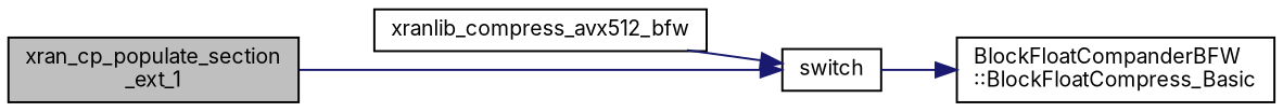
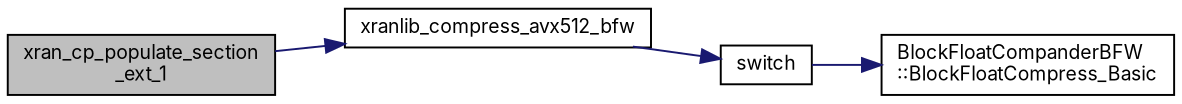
  digraph {
    fontname=Inter
    rankdir=LR
    node [color=black fillcolor=white fontname=Inter fontsize=10 shape=record style=filled]
    edge [color=midnightblue fontname=Inter fontsize=10 labelfontname=Helvetica labelfontsize=10 style=solid]
    n1 [fillcolor=grey75 fontcolor=black height=0.2 label="xran_cp_populate_section\l_ext_1" width=0.4]
    n2 [height=0.2 label=xranlib_compress_avx512_bfw width=0.4]
    n3 [height=0.2 label=switch width=0.4]
    n4 [height=0.2 label="BlockFloatCompanderBFW\l::BlockFloatCompress_Basic" width=0.4]
-   n1 -> n3
+   n1 -> n2
    n2 -> n3
    n3 -> n4
  }
